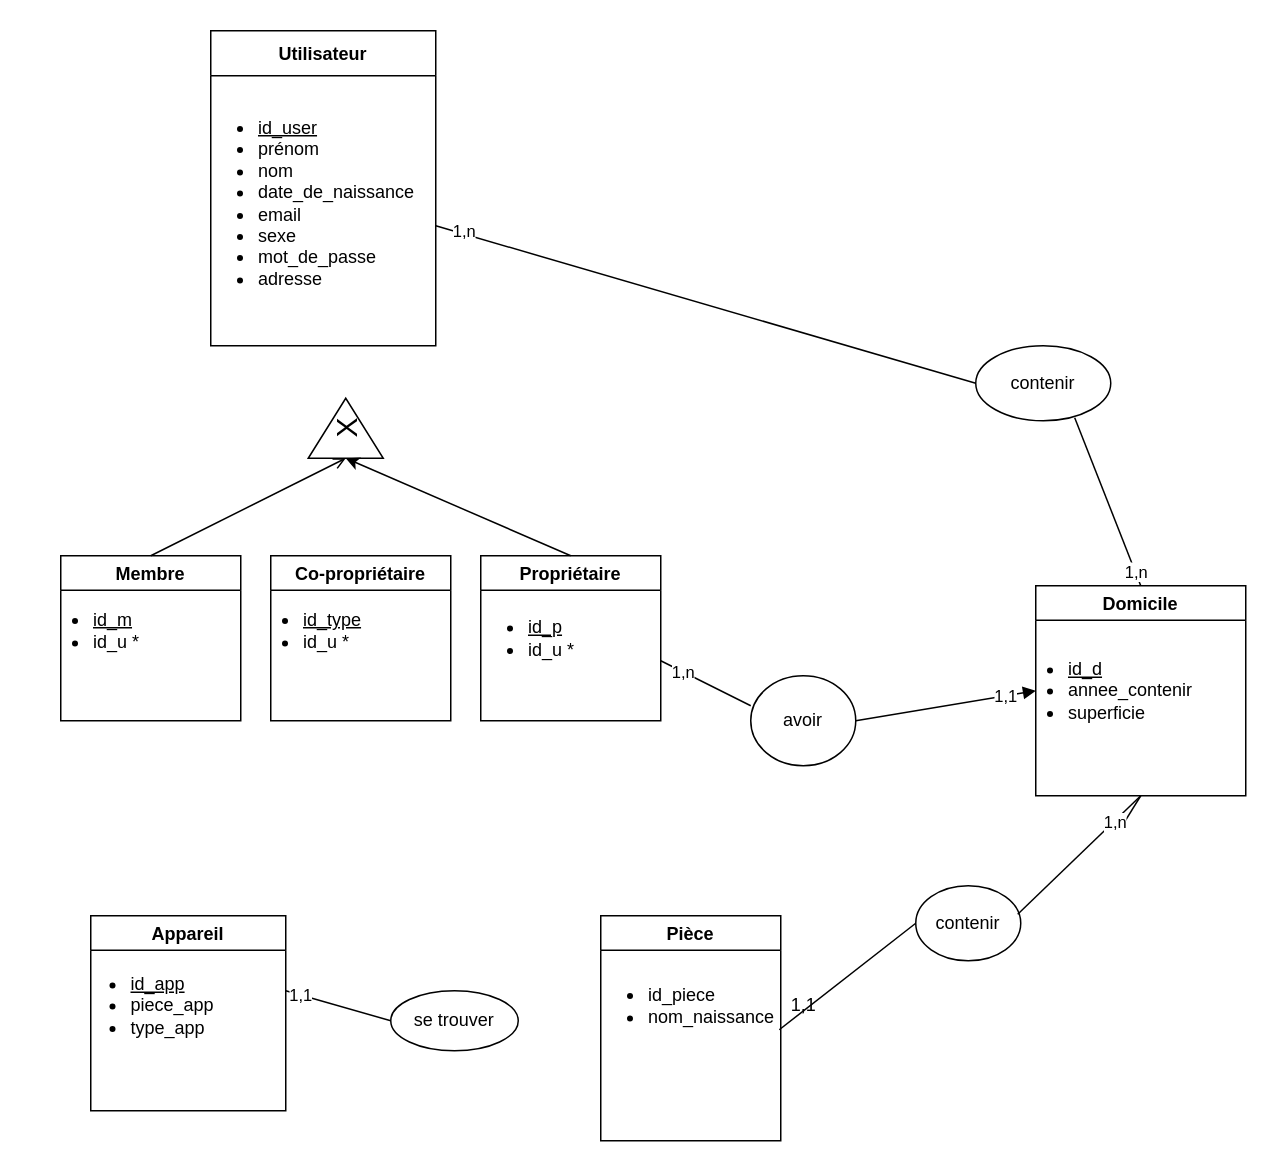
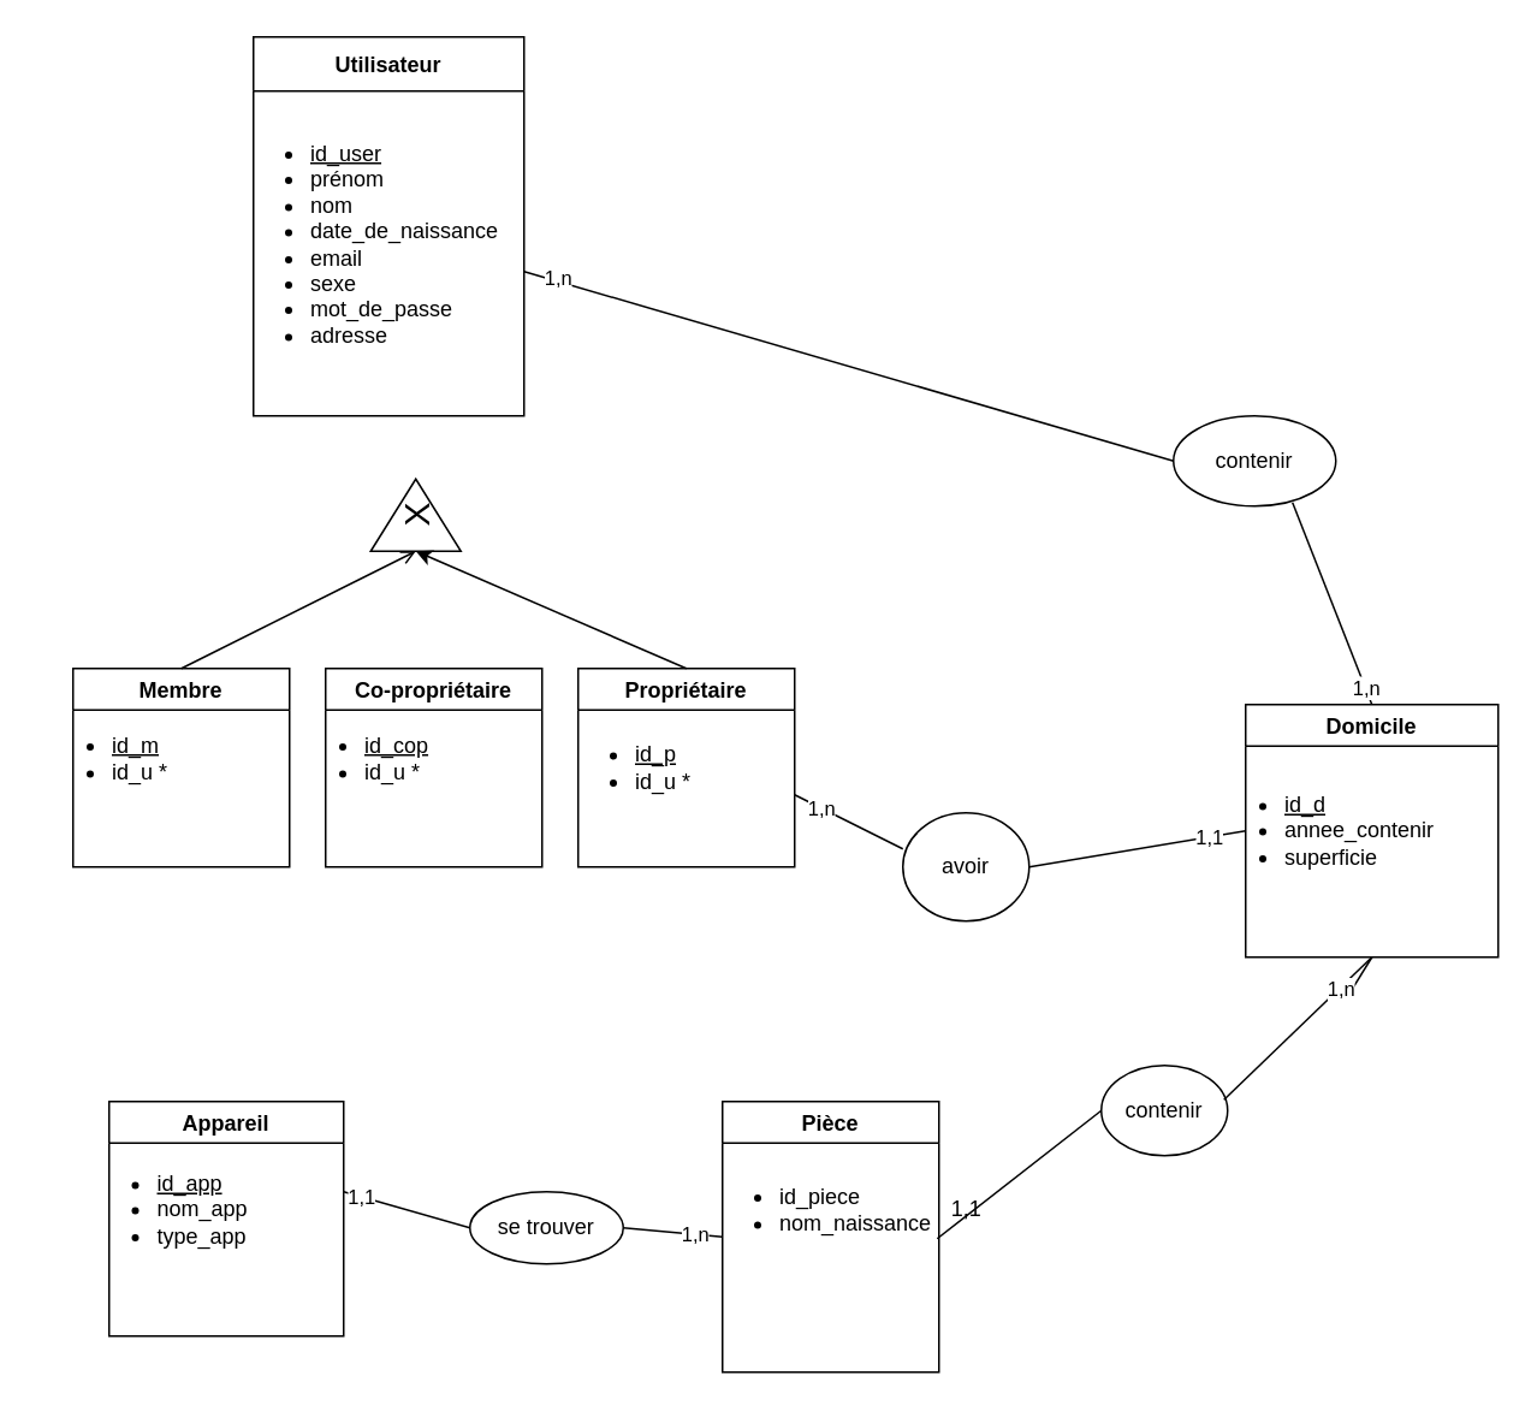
  <mxCell id="0" />
  <mxCell id="1" parent="0" />
  <mxCell id="2" value="&lt;font style=&quot;font-size: 20px&quot;&gt;X&lt;/font&gt;" style="triangle;whiteSpace=wrap;html=1;rotation=-90;" parent="1" vertex="1"><mxGeometry x="210" y="260" width="40" height="50" as="geometry" /></mxCell>
  <mxCell id="3" value="se trouver" style="ellipse;whiteSpace=wrap;html=1;" parent="1" vertex="1"><mxGeometry x="260" y="660" width="85" height="40" as="geometry" /></mxCell>
  <mxCell id="4" value="1,1" style="endArrow=none;html=1;entryX=0;entryY=0.5;entryDx=0;entryDy=0;" parent="1" target="3" edge="1"><mxGeometry x="-0.714" width="50" height="50" relative="1" as="geometry"><mxPoint x="190" y="660" as="sourcePoint" /><mxPoint x="470" y="470" as="targetPoint" /><mxPoint as="offset" /></mxGeometry></mxCell>
+ <mxCell id="5" value="" style="endArrow=none;html=1;exitX=1;exitY=0.5;exitDx=0;exitDy=0;entryX=0;entryY=0.5;entryDx=0;entryDy=0;" parent="1" source="3" target="31" edge="1"><mxGeometry width="50" height="50" relative="1" as="geometry"><mxPoint x="420" y="520" as="sourcePoint" /><mxPoint x="395" y="650" as="targetPoint" /></mxGeometry></mxCell>
+ <mxCell id="6" value="1,n" style="edgeLabel;html=1;align=center;verticalAlign=middle;resizable=0;points=[];" parent="5" vertex="1" connectable="0"><mxGeometry x="0.446" relative="1" as="geometry"><mxPoint as="offset" /></mxGeometry></mxCell>
  <mxCell id="7" value="contenir" style="ellipse;whiteSpace=wrap;html=1;" parent="1" vertex="1"><mxGeometry x="610" y="590" width="70" height="50" as="geometry" /></mxCell>
  <mxCell id="8" value="" style="endArrow=none;html=1;entryX=0;entryY=0.5;entryDx=0;entryDy=0;exitX=-0.033;exitY=1.3;exitDx=0;exitDy=0;exitPerimeter=0;" parent="1" source="20" target="7" edge="1"><mxGeometry width="50" height="50" relative="1" as="geometry"><mxPoint x="530" y="670" as="sourcePoint" /><mxPoint x="470" y="470" as="targetPoint" /></mxGeometry></mxCell>
  <mxCell id="9" value="" style="endArrow=none;html=1;entryX=0.5;entryY=1;entryDx=0;entryDy=0;exitX=0.971;exitY=0.38;exitDx=0;exitDy=0;exitPerimeter=0;startArrow=none;" parent="1" target="29" edge="1"><mxGeometry width="50" height="50" relative="1" as="geometry"><mxPoint x="749.13" y="547.6" as="sourcePoint" /><mxPoint x="734.04" y="543" as="targetPoint" /></mxGeometry></mxCell>
  <mxCell id="10" value="avoir" style="ellipse;whiteSpace=wrap;html=1;" parent="1" vertex="1"><mxGeometry x="500" y="450" width="70" height="60" as="geometry" /></mxCell>
  <mxCell id="11" value="contenir" style="ellipse;whiteSpace=wrap;html=1;" parent="1" vertex="1"><mxGeometry x="650" y="230" width="90" height="50" as="geometry" /></mxCell>
  <mxCell id="12" value="" style="endArrow=none;html=1;exitX=0;exitY=0.333;exitDx=0;exitDy=0;exitPerimeter=0;" parent="1" source="10" edge="1"><mxGeometry width="50" height="50" relative="1" as="geometry"><mxPoint x="420" y="420" as="sourcePoint" /><mxPoint x="440" y="440" as="targetPoint" /></mxGeometry></mxCell>
  <mxCell id="13" value="1,n" style="edgeLabel;html=1;align=center;verticalAlign=middle;resizable=0;points=[];" parent="12" vertex="1" connectable="0"><mxGeometry x="0.527" relative="1" as="geometry"><mxPoint as="offset" /></mxGeometry></mxCell>
- <mxCell id="14" value="" style="endArrow=block;html=1;entryX=0;entryY=0.5;entryDx=0;entryDy=0;exitX=1;exitY=0.5;exitDx=0;exitDy=0;" parent="1" source="10" target="29" edge="1"><mxGeometry width="50" height="50" relative="1" as="geometry"><mxPoint x="420" y="420" as="sourcePoint" /><mxPoint x="689.04" y="504" as="targetPoint" /></mxGeometry></mxCell>
+ <mxCell id="14" value="" style="endArrow=none;html=1;entryX=0;entryY=0.5;entryDx=0;entryDy=0;exitX=1;exitY=0.5;exitDx=0;exitDy=0;" parent="1" source="10" target="29" edge="1"><mxGeometry width="50" height="50" relative="1" as="geometry"><mxPoint x="420" y="420" as="sourcePoint" /><mxPoint x="689.04" y="504" as="targetPoint" /></mxGeometry></mxCell>
  <mxCell id="15" value="1,1" style="edgeLabel;html=1;align=center;verticalAlign=middle;resizable=0;points=[];" parent="14" vertex="1" connectable="0"><mxGeometry x="0.659" relative="1" as="geometry"><mxPoint as="offset" /></mxGeometry></mxCell>
  <mxCell id="16" value="" style="endArrow=none;html=1;entryX=0;entryY=0.5;entryDx=0;entryDy=0;" parent="1" target="11" edge="1"><mxGeometry width="50" height="50" relative="1" as="geometry"><mxPoint x="290" y="150" as="sourcePoint" /><mxPoint x="470" y="370" as="targetPoint" /></mxGeometry></mxCell>
  <mxCell id="17" value="1,n" style="edgeLabel;html=1;align=center;verticalAlign=middle;resizable=0;points=[];" parent="16" vertex="1" connectable="0"><mxGeometry x="-0.897" y="2" relative="1" as="geometry"><mxPoint as="offset" /></mxGeometry></mxCell>
  <mxCell id="18" value="" style="endArrow=none;html=1;entryX=0.733;entryY=0.96;entryDx=0;entryDy=0;entryPerimeter=0;exitX=0.5;exitY=0;exitDx=0;exitDy=0;" parent="1" source="29" target="11" edge="1"><mxGeometry width="50" height="50" relative="1" as="geometry"><mxPoint x="734.04" y="478.02" as="sourcePoint" /><mxPoint x="470" y="370" as="targetPoint" /></mxGeometry></mxCell>
  <mxCell id="19" value="1,n" style="edgeLabel;html=1;align=center;verticalAlign=middle;resizable=0;points=[];" parent="18" vertex="1" connectable="0"><mxGeometry x="-0.84" relative="1" as="geometry"><mxPoint as="offset" /></mxGeometry></mxCell>
  <mxCell id="20" value="1,1" style="text;html=1;align=center;verticalAlign=middle;resizable=0;points=[];autosize=1;strokeColor=none;fillColor=none;" parent="1" vertex="1"><mxGeometry x="520" y="660" width="30" height="20" as="geometry" /></mxCell>
  <mxCell id="21" value="Utilisateur" style="swimlane;startSize=30;" parent="1" vertex="1"><mxGeometry x="140" y="20" width="150" height="210" as="geometry" /></mxCell>
  <mxCell id="22" value="&lt;ul&gt;&lt;li&gt;&lt;u&gt;id_user&lt;/u&gt;&lt;/li&gt;&lt;li&gt;prénom&lt;/li&gt;&lt;li&gt;nom&lt;/li&gt;&lt;li&gt;date_de_naissance&lt;/li&gt;&lt;li&gt;email&lt;/li&gt;&lt;li&gt;sexe&lt;/li&gt;&lt;li&gt;mot_de_passe&lt;/li&gt;&lt;li&gt;adresse&lt;/li&gt;&lt;/ul&gt;" style="text;html=1;align=left;verticalAlign=middle;resizable=0;points=[];autosize=1;strokeColor=none;fillColor=none;" parent="21" vertex="1"><mxGeometry x="-10" y="20" width="160" height="190" as="geometry" /></mxCell>
  <mxCell id="23" value="Membre" style="swimlane;" parent="1" vertex="1"><mxGeometry x="40" y="370" width="120" height="110" as="geometry" /></mxCell>
  <mxCell id="24" value="&lt;ul&gt;&lt;li&gt;&lt;u&gt;id_m&lt;/u&gt;&lt;/li&gt;&lt;li&gt;id_u *&lt;/li&gt;&lt;/ul&gt;" style="text;html=1;align=left;verticalAlign=middle;resizable=0;points=[];autosize=1;strokeColor=none;fillColor=none;" parent="23" vertex="1"><mxGeometry x="-20" y="15" width="90" height="70" as="geometry" /></mxCell>
  <mxCell id="25" value="Co-propriétaire" style="swimlane;" parent="1" vertex="1"><mxGeometry x="180" y="370" width="120" height="110" as="geometry" /></mxCell>
- <mxCell id="26" value="&lt;ul&gt;&lt;li&gt;&lt;u&gt;id_type&lt;/u&gt;&lt;/li&gt;&lt;li&gt;id_u *&lt;/li&gt;&lt;/ul&gt;" style="text;html=1;align=left;verticalAlign=middle;resizable=0;points=[];autosize=1;strokeColor=none;fillColor=none;" parent="25" vertex="1"><mxGeometry x="-20" y="15" width="90" height="70" as="geometry" /></mxCell>
+ <mxCell id="26" value="&lt;ul&gt;&lt;li&gt;&lt;u&gt;id_cop&lt;/u&gt;&lt;/li&gt;&lt;li&gt;id_u *&lt;/li&gt;&lt;/ul&gt;" style="text;html=1;align=left;verticalAlign=middle;resizable=0;points=[];autosize=1;strokeColor=none;fillColor=none;" parent="25" vertex="1"><mxGeometry x="-20" y="15" width="90" height="70" as="geometry" /></mxCell>
  <mxCell id="27" value="Propriétaire" style="swimlane;" parent="1" vertex="1"><mxGeometry x="320" y="370" width="120" height="110" as="geometry" /></mxCell>
  <mxCell id="28" value="&lt;ul&gt;&lt;li&gt;&lt;u&gt;id_p&lt;/u&gt;&lt;/li&gt;&lt;li&gt;id_u *&lt;/li&gt;&lt;/ul&gt;" style="text;html=1;align=left;verticalAlign=middle;resizable=0;points=[];autosize=1;strokeColor=none;fillColor=none;" parent="27" vertex="1"><mxGeometry x="-10" y="20" width="90" height="70" as="geometry" /></mxCell>
  <mxCell id="29" value="Domicile" style="swimlane;" parent="1" vertex="1"><mxGeometry x="690" y="390" width="140" height="140" as="geometry" /></mxCell>
  <mxCell id="30" value="&lt;ul&gt;&lt;li&gt;&lt;u&gt;id_d&lt;/u&gt;&lt;/li&gt;&lt;li&gt;annee_contenir&lt;/li&gt;&lt;li&gt;superficie&lt;/li&gt;&lt;/ul&gt;" style="text;html=1;align=left;verticalAlign=middle;resizable=0;points=[];autosize=1;strokeColor=none;fillColor=none;" parent="29" vertex="1"><mxGeometry x="-20" y="25" width="160" height="90" as="geometry" /></mxCell>
  <mxCell id="31" value="Pièce" style="swimlane;" parent="1" vertex="1"><mxGeometry x="400" y="610" width="120" height="150" as="geometry"><mxRectangle x="-480" y="490" width="60" height="23" as="alternateBounds" /></mxGeometry></mxCell>
  <mxCell id="32" value="&lt;ul&gt;&lt;li&gt;id_piece&lt;/li&gt;&lt;li&gt;nom_naissance&lt;/li&gt;&lt;/ul&gt;" style="text;html=1;align=left;verticalAlign=middle;resizable=0;points=[];autosize=1;strokeColor=none;fillColor=none;" parent="31" vertex="1"><mxGeometry x="-10" y="25" width="110" height="70" as="geometry" /></mxCell>
  <mxCell id="33" value="Appareil" style="swimlane;" parent="1" vertex="1"><mxGeometry x="60" y="610" width="130" height="130" as="geometry" /></mxCell>
  <mxCell id="34" value="" style="endArrow=classic;html=1;entryX=0;entryY=0.5;entryDx=0;entryDy=0;exitX=0.5;exitY=0;exitDx=0;exitDy=0;" parent="1" source="27" target="2" edge="1"><mxGeometry width="50" height="50" relative="1" as="geometry"><mxPoint x="430" y="480" as="sourcePoint" /><mxPoint x="480" y="430" as="targetPoint" /></mxGeometry></mxCell>
  <mxCell id="35" value="" style="endArrow=open;html=1;entryX=0;entryY=0.5;entryDx=0;entryDy=0;exitX=0.5;exitY=0;exitDx=0;exitDy=0;" parent="1" source="23" target="2" edge="1"><mxGeometry width="50" height="50" relative="1" as="geometry"><mxPoint x="430" y="480" as="sourcePoint" /><mxPoint x="480" y="430" as="targetPoint" /></mxGeometry></mxCell>
  <mxCell id="36" value="" style="endArrow=none;html=1;entryX=0.5;entryY=1;entryDx=0;entryDy=0;exitX=0.971;exitY=0.38;exitDx=0;exitDy=0;exitPerimeter=0;" parent="1" source="7" target="29" edge="1"><mxGeometry width="50" height="50" relative="1" as="geometry"><mxPoint x="677.97" y="609" as="sourcePoint" /><mxPoint x="735" y="560" as="targetPoint" /></mxGeometry></mxCell>
  <mxCell id="37" value="1,n" style="edgeLabel;html=1;align=center;verticalAlign=middle;resizable=0;points=[];" parent="36" vertex="1" connectable="0"><mxGeometry x="0.559" relative="1" as="geometry"><mxPoint as="offset" /></mxGeometry></mxCell>
- <mxCell id="38" value="&lt;ul&gt;&lt;li&gt;&lt;u&gt;id_app&lt;/u&gt;&lt;/li&gt;&lt;li&gt;piece_app&lt;/li&gt;&lt;li&gt;type_app&lt;/li&gt;&lt;/ul&gt;" style="text;html=1;align=left;verticalAlign=middle;resizable=0;points=[];autosize=1;strokeColor=none;fillColor=none;" parent="1" vertex="1"><mxGeometry x="45" y="625" width="110" height="90" as="geometry" /></mxCell>
+ <mxCell id="38" value="&lt;ul&gt;&lt;li&gt;&lt;u&gt;id_app&lt;/u&gt;&lt;/li&gt;&lt;li&gt;nom_app&lt;/li&gt;&lt;li&gt;type_app&lt;/li&gt;&lt;/ul&gt;" style="text;html=1;align=left;verticalAlign=middle;resizable=0;points=[];autosize=1;strokeColor=none;fillColor=none;" parent="1" vertex="1"><mxGeometry x="45" y="625" width="110" height="90" as="geometry" /></mxCell>
